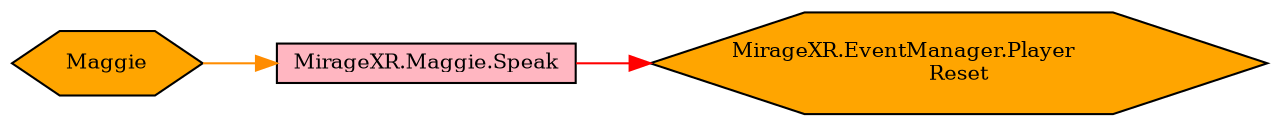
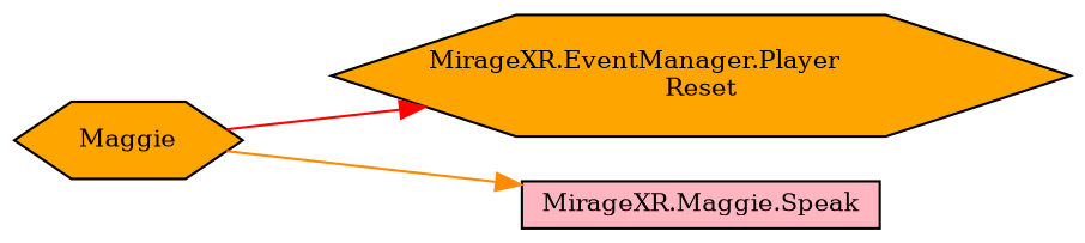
  digraph {
    fontname="DejaVu Serif"
    rankdir=LR
    node [color=black fillcolor=orange fontname="DejaVu Serif" fontsize=10 shape=hexagon style=filled]
    edge [fontname="DejaVu Serif" fontsize=10 labelfontname=Helvetica labelfontsize=10 style=solid]
    n1 [fontcolor=black height=0.2 label=Maggie width=0.4]
    n2 [height=0.2 label="MirageXR.EventManager.Player\lReset" width=0.4]
    n3 [fillcolor=lightpink height=0.2 label="MirageXR.Maggie.Speak" shape=box width=0.4]
-   n3 -> n2 [color=red]
+   n1 -> n2 [color=red]
    n1 -> n3 [color=darkorange]
  }
